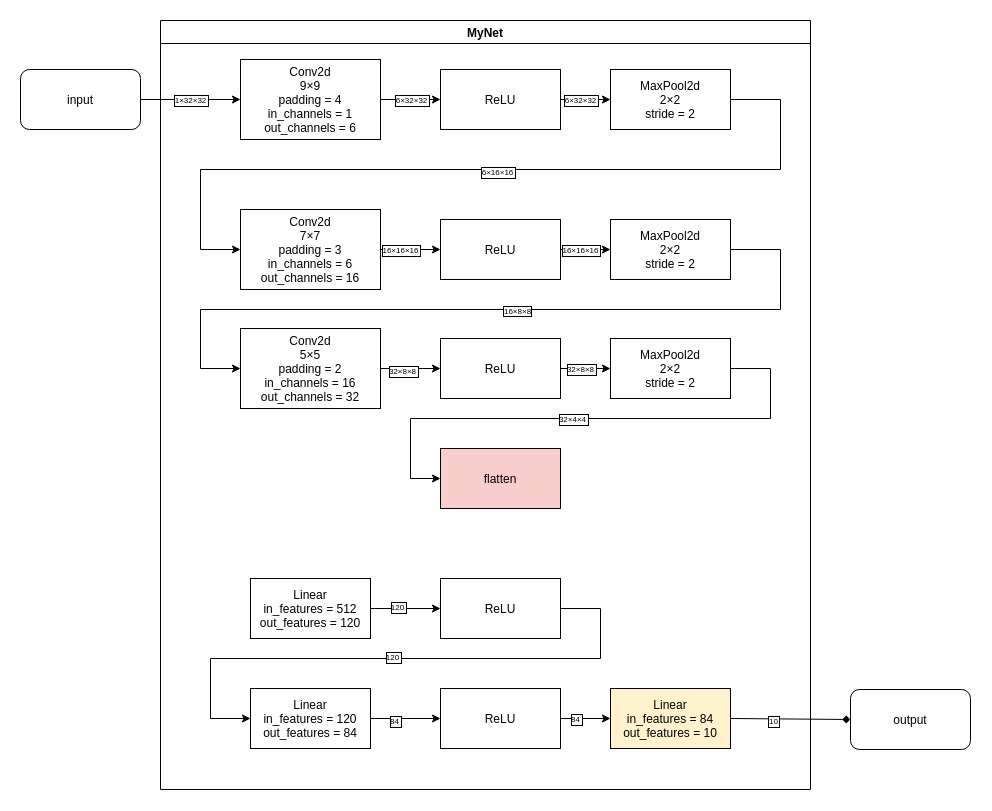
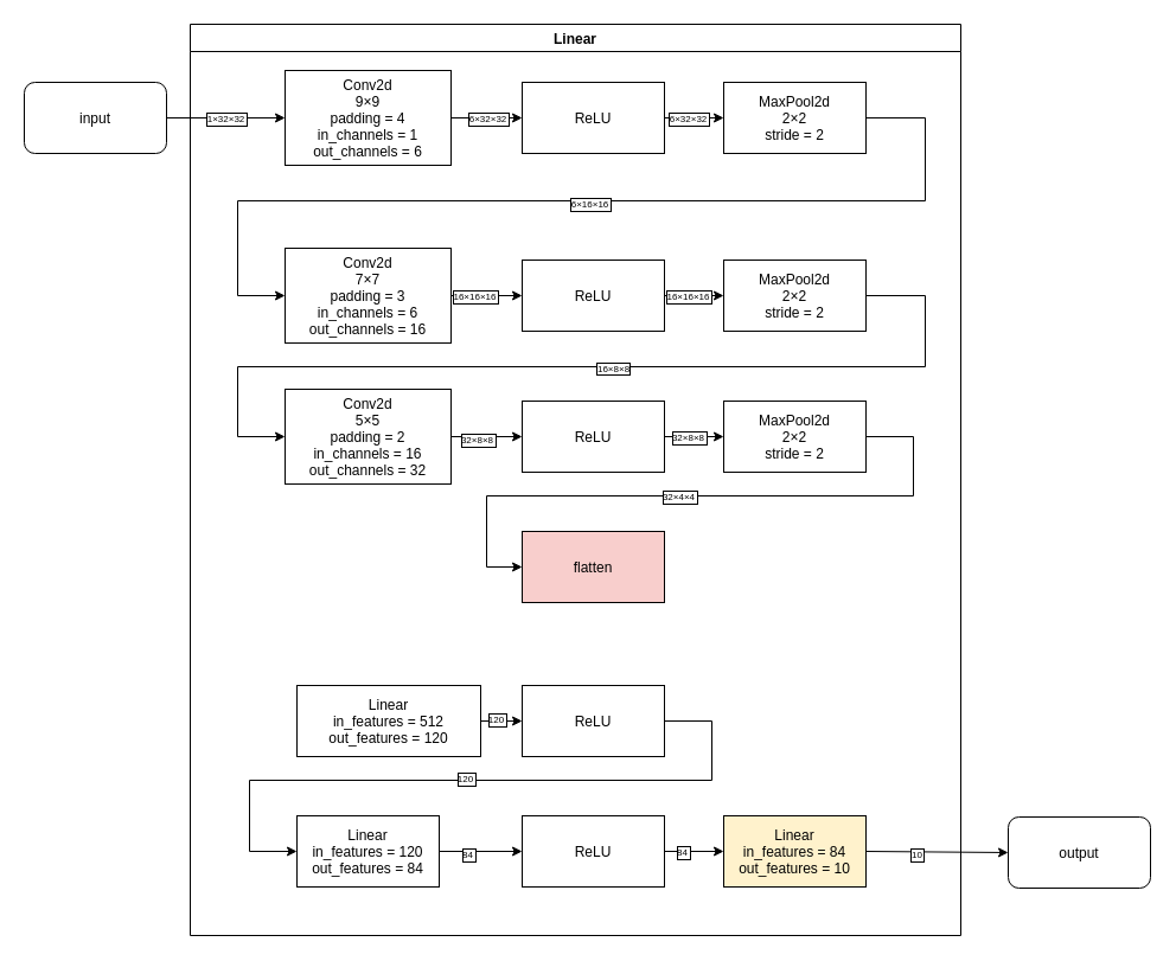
  <mxCell id="0" />
  <mxCell id="1" parent="0" />
  <mxCell id="2" value="output" style="rounded=1;swimlaneLine=1;shadow=0;" parent="1" vertex="1"><mxGeometry x="850" y="689" width="120" height="60" as="geometry" /></mxCell>
- <mxCell id="3" value="MyNet" style="swimlane;strokeColor=default;fontFamily=Helvetica;fontSize=12;fontColor=default;startSize=23;fillColor=default;swimlaneLine=1;shadow=0;" parent="1" vertex="1"><mxGeometry x="160" y="20" width="650" height="769" as="geometry"><mxRectangle x="980" y="61" width="140" height="30" as="alternateBounds" /></mxGeometry></mxCell>
+ <mxCell id="3" value="Linear" style="swimlane;strokeColor=default;fontFamily=Helvetica;fontSize=12;fontColor=default;startSize=23;fillColor=default;swimlaneLine=1;shadow=0;" parent="1" vertex="1"><mxGeometry x="160" y="20" width="650" height="769" as="geometry"><mxRectangle x="980" y="61" width="140" height="30" as="alternateBounds" /></mxGeometry></mxCell>
  <mxCell id="4" value="Conv2d&#10;9×9&#10;padding = 4&#10;in_channels = 1&#10;out_channels = 6" style="rounded=0;swimlaneLine=1;shadow=0;" parent="3" vertex="1"><mxGeometry x="80" y="39" width="140" height="80" as="geometry" /></mxCell>
  <mxCell id="5" value="ReLU" style="rounded=0;swimlaneLine=1;shadow=0;" parent="3" vertex="1"><mxGeometry x="280" y="49" width="120" height="60" as="geometry" /></mxCell>
  <mxCell id="6" value="" style="edgeStyle=none;exitX=1;exitY=0.5;exitDx=0;exitDy=0;entryX=0;entryY=0.5;entryDx=0;entryDy=0;swimlaneLine=1;shadow=0;" parent="3" source="4" target="5" edge="1"><mxGeometry relative="1" as="geometry" /></mxCell>
  <mxCell id="7" value="6×32×32" style="edgeLabel;align=center;verticalAlign=middle;resizable=0;points=[];fontSize=8;labelBorderColor=default;" parent="6" vertex="1" connectable="0"><mxGeometry x="-0.311" y="1" relative="1" as="geometry"><mxPoint x="10" y="1" as="offset" /></mxGeometry></mxCell>
  <mxCell id="8" value="MaxPool2d&#10;2×2&#10;stride = 2" style="rounded=0;swimlaneLine=1;shadow=0;" parent="3" vertex="1"><mxGeometry x="450" y="49" width="120" height="60" as="geometry" /></mxCell>
  <mxCell id="9" value="" style="edgeStyle=none;exitX=1;exitY=0.5;exitDx=0;exitDy=0;entryX=0;entryY=0.5;entryDx=0;entryDy=0;swimlaneLine=1;shadow=0;" parent="3" source="5" target="8" edge="1"><mxGeometry relative="1" as="geometry" /></mxCell>
  <mxCell id="10" value="6×32×32" style="edgeLabel;align=center;verticalAlign=middle;resizable=0;points=[];fontSize=8;labelBorderColor=default;" parent="9" vertex="1" connectable="0"><mxGeometry x="-0.542" y="1" relative="1" as="geometry"><mxPoint x="9" y="1" as="offset" /></mxGeometry></mxCell>
  <mxCell id="11" value="Conv2d&#10;7×7&#10;padding = 3&#10;in_channels = 6&#10;out_channels = 16" style="rounded=0;swimlaneLine=1;shadow=0;" parent="3" vertex="1"><mxGeometry x="80" y="189" width="140" height="80" as="geometry" /></mxCell>
  <mxCell id="12" value="" style="edgeStyle=none;exitX=1;exitY=0.5;exitDx=0;exitDy=0;entryX=0;entryY=0.5;entryDx=0;entryDy=0;rounded=0;swimlaneLine=1;shadow=0;" parent="3" source="8" target="11" edge="1"><mxGeometry relative="1" as="geometry"><Array as="points"><mxPoint x="620" y="79" /><mxPoint x="620" y="149" /><mxPoint x="40" y="149" /><mxPoint x="40" y="229" /></Array></mxGeometry></mxCell>
  <mxCell id="13" value="6×16×16" style="edgeLabel;align=center;verticalAlign=middle;resizable=0;points=[];fontSize=8;labelBorderColor=default;" parent="12" vertex="1" connectable="0"><mxGeometry x="-0.017" y="2" relative="1" as="geometry"><mxPoint as="offset" /></mxGeometry></mxCell>
  <mxCell id="14" value="ReLU" style="rounded=0;swimlaneLine=1;shadow=0;" parent="3" vertex="1"><mxGeometry x="280" y="199" width="120" height="60" as="geometry" /></mxCell>
  <mxCell id="15" value="" style="edgeStyle=none;exitX=1;exitY=0.5;exitDx=0;exitDy=0;entryX=0;entryY=0.5;entryDx=0;entryDy=0;swimlaneLine=1;shadow=0;" parent="3" source="11" target="14" edge="1"><mxGeometry relative="1" as="geometry" /></mxCell>
  <mxCell id="16" value="16×16×16" style="edgeLabel;align=center;verticalAlign=middle;resizable=0;points=[];fontSize=8;labelBorderColor=default;" parent="15" vertex="1" connectable="0"><mxGeometry x="-0.505" y="1" relative="1" as="geometry"><mxPoint x="5" y="1" as="offset" /></mxGeometry></mxCell>
  <mxCell id="17" style="edgeStyle=none;html=1;exitX=1;exitY=0.5;exitDx=0;exitDy=0;entryX=0;entryY=0.5;entryDx=0;entryDy=0;rounded=0;swimlaneLine=1;shadow=0;" parent="3" source="19" target="36" edge="1"><mxGeometry relative="1" as="geometry"><Array as="points"><mxPoint x="620" y="229" /><mxPoint x="620" y="289" /><mxPoint x="40" y="289" /><mxPoint x="40" y="348" /></Array></mxGeometry></mxCell>
  <mxCell id="18" value="16×8×8" style="edgeLabel;html=1;align=center;verticalAlign=middle;resizable=0;points=[];fontSize=8;labelBorderColor=default;" parent="17" vertex="1" connectable="0"><mxGeometry x="-0.051" y="1" relative="1" as="geometry"><mxPoint as="offset" /></mxGeometry></mxCell>
  <mxCell id="19" value="MaxPool2d&#10;2×2&#10;stride = 2" style="rounded=0;swimlaneLine=1;shadow=0;" parent="3" vertex="1"><mxGeometry x="450" y="199" width="120" height="60" as="geometry" /></mxCell>
  <mxCell id="20" value="" style="edgeStyle=none;exitX=1;exitY=0.5;exitDx=0;exitDy=0;entryX=0;entryY=0.5;entryDx=0;entryDy=0;swimlaneLine=1;shadow=0;" parent="3" source="14" target="19" edge="1"><mxGeometry relative="1" as="geometry" /></mxCell>
  <mxCell id="21" value="16×16×16" style="edgeLabel;align=center;verticalAlign=middle;resizable=0;points=[];fontSize=8;labelBorderColor=default;" parent="20" vertex="1" connectable="0"><mxGeometry x="-0.36" y="1" relative="1" as="geometry"><mxPoint x="4" y="1" as="offset" /></mxGeometry></mxCell>
  <mxCell id="22" value="flatten" style="rounded=0;swimlaneLine=1;shadow=0;fillColor=#f8cecc;" parent="3" vertex="1"><mxGeometry x="280" y="428" width="120" height="60" as="geometry" /></mxCell>
- <mxCell id="23" value="Linear&#10;in_features = 512&#10;out_features = 120" style="rounded=0;swimlaneLine=1;shadow=0;" parent="3" vertex="1"><mxGeometry x="90" y="558" width="120" height="60" as="geometry" /></mxCell>
+ <mxCell id="23" value="Linear&#10;in_features = 512&#10;out_features = 120" style="rounded=0;swimlaneLine=1;shadow=0;" parent="3" vertex="1"><mxGeometry x="90" y="558" width="155" height="60" as="geometry" /></mxCell>
  <mxCell id="24" value="Linear&#10;in_features = 120&#10;out_features = 84" style="rounded=0;swimlaneLine=1;shadow=0;" parent="3" vertex="1"><mxGeometry x="90" y="668" width="120" height="60" as="geometry" /></mxCell>
  <mxCell id="25" value="Linear&#10;in_features = 84&#10;out_features = 10" style="rounded=0;swimlaneLine=1;shadow=0;fillColor=#fff2cc;" parent="3" vertex="1"><mxGeometry x="450" y="668" width="120" height="60" as="geometry" /></mxCell>
  <mxCell id="26" value="" style="edgeStyle=none;rounded=0;exitX=1;exitY=0.5;exitDx=0;exitDy=0;entryX=0;entryY=0.5;entryDx=0;entryDy=0;swimlaneLine=1;shadow=0;" parent="3" source="28" target="24" edge="1"><mxGeometry relative="1" as="geometry"><Array as="points"><mxPoint x="440" y="588" /><mxPoint x="440" y="638" /><mxPoint x="50" y="638" /><mxPoint x="50" y="698" /></Array></mxGeometry></mxCell>
  <mxCell id="27" value="120" style="edgeLabel;align=center;verticalAlign=middle;resizable=0;points=[];fontSize=8;labelBorderColor=default;" parent="26" vertex="1" connectable="0"><mxGeometry x="0.026" y="-2" relative="1" as="geometry"><mxPoint as="offset" /></mxGeometry></mxCell>
  <mxCell id="28" value="ReLU" style="rounded=0;swimlaneLine=1;shadow=0;" parent="3" vertex="1"><mxGeometry x="280" y="558" width="120" height="60" as="geometry" /></mxCell>
  <mxCell id="29" value="" style="edgeStyle=none;rounded=0;exitX=1;exitY=0.5;exitDx=0;exitDy=0;entryX=0;entryY=0.5;entryDx=0;entryDy=0;swimlaneLine=1;shadow=0;" parent="3" source="23" target="28" edge="1"><mxGeometry relative="1" as="geometry" /></mxCell>
  <mxCell id="30" value="120" style="edgeLabel;align=center;verticalAlign=middle;resizable=0;points=[];fontSize=8;labelBorderColor=default;" parent="29" vertex="1" connectable="0"><mxGeometry x="-0.241" y="2" relative="1" as="geometry"><mxPoint as="offset" /></mxGeometry></mxCell>
  <mxCell id="31" value="" style="edgeStyle=none;rounded=0;exitX=1;exitY=0.5;exitDx=0;exitDy=0;entryX=0;entryY=0.5;entryDx=0;entryDy=0;swimlaneLine=1;shadow=0;" parent="3" source="33" target="25" edge="1"><mxGeometry relative="1" as="geometry" /></mxCell>
  <mxCell id="32" value="84" style="edgeLabel;align=center;verticalAlign=middle;resizable=0;points=[];fontSize=8;labelBorderColor=default;" parent="31" vertex="1" connectable="0"><mxGeometry x="-0.383" relative="1" as="geometry"><mxPoint as="offset" /></mxGeometry></mxCell>
  <mxCell id="33" value="ReLU" style="rounded=0;swimlaneLine=1;shadow=0;" parent="3" vertex="1"><mxGeometry x="280" y="668" width="120" height="60" as="geometry" /></mxCell>
  <mxCell id="34" value="" style="edgeStyle=none;rounded=0;exitX=1;exitY=0.5;exitDx=0;exitDy=0;entryX=0;entryY=0.5;entryDx=0;entryDy=0;swimlaneLine=1;shadow=0;" parent="3" source="24" target="33" edge="1"><mxGeometry relative="1" as="geometry" /></mxCell>
  <mxCell id="35" value="84" style="edgeLabel;align=center;verticalAlign=middle;resizable=0;points=[];fontSize=8;labelBorderColor=default;" parent="34" vertex="1" connectable="0"><mxGeometry x="-0.322" y="-2" relative="1" as="geometry"><mxPoint as="offset" /></mxGeometry></mxCell>
  <mxCell id="36" value="Conv2d&#10;5×5&#10;padding = 2&#10;in_channels = 16&#10;out_channels = 32" style="rounded=0;swimlaneLine=1;shadow=0;" parent="3" vertex="1"><mxGeometry x="80" y="308" width="140" height="80" as="geometry" /></mxCell>
  <mxCell id="37" value="ReLU" style="rounded=0;swimlaneLine=1;shadow=0;" parent="3" vertex="1"><mxGeometry x="280" y="318" width="120" height="60" as="geometry" /></mxCell>
  <mxCell id="38" value="" style="edgeStyle=none;exitX=1;exitY=0.5;exitDx=0;exitDy=0;entryX=0;entryY=0.5;entryDx=0;entryDy=0;swimlaneLine=1;shadow=0;" parent="3" source="36" target="37" edge="1"><mxGeometry relative="1" as="geometry" /></mxCell>
  <mxCell id="39" value="32×8×8" style="edgeLabel;align=center;verticalAlign=middle;resizable=0;points=[];fontSize=8;labelBorderColor=default;" parent="38" vertex="1" connectable="0"><mxGeometry x="-0.276" y="-2" relative="1" as="geometry"><mxPoint as="offset" /></mxGeometry></mxCell>
  <mxCell id="40" value="" style="edgeStyle=none;exitX=1;exitY=0.5;exitDx=0;exitDy=0;entryX=0;entryY=0.5;entryDx=0;entryDy=0;rounded=0;swimlaneLine=1;shadow=0;" parent="3" source="42" target="22" edge="1"><mxGeometry relative="1" as="geometry"><Array as="points"><mxPoint x="610" y="348" /><mxPoint x="610" y="398" /><mxPoint x="250" y="398" /><mxPoint x="250" y="458" /></Array></mxGeometry></mxCell>
  <mxCell id="41" value="32×4×4" style="edgeLabel;align=center;verticalAlign=middle;resizable=0;points=[];fontSize=8;labelBorderColor=default;" parent="40" vertex="1" connectable="0"><mxGeometry x="0.067" relative="1" as="geometry"><mxPoint as="offset" /></mxGeometry></mxCell>
  <mxCell id="42" value="MaxPool2d&#10;2×2&#10;stride = 2" style="rounded=0;swimlaneLine=1;shadow=0;" parent="3" vertex="1"><mxGeometry x="450" y="318" width="120" height="60" as="geometry" /></mxCell>
  <mxCell id="43" value="" style="edgeStyle=none;exitX=1;exitY=0.5;exitDx=0;exitDy=0;entryX=0;entryY=0.5;entryDx=0;entryDy=0;swimlaneLine=1;shadow=0;" parent="3" source="37" target="42" edge="1"><mxGeometry relative="1" as="geometry" /></mxCell>
  <mxCell id="44" value="32×8×8" style="edgeLabel;align=center;verticalAlign=middle;resizable=0;points=[];fontSize=8;labelBorderColor=default;" parent="43" vertex="1" connectable="0"><mxGeometry x="-0.451" y="2" relative="1" as="geometry"><mxPoint x="6" y="2" as="offset" /></mxGeometry></mxCell>
  <mxCell id="45" value="" style="edgeStyle=none;rounded=0;exitX=1;exitY=0.5;exitDx=0;exitDy=0;entryX=0;entryY=0.5;entryDx=0;entryDy=0;fontFamily=Helvetica;fontSize=12;fontColor=default;startSize=23;swimlaneLine=1;shadow=0;" parent="1" source="47" target="4" edge="1"><mxGeometry relative="1" as="geometry" /></mxCell>
  <mxCell id="46" value="1×32×32" style="edgeLabel;align=center;verticalAlign=middle;resizable=0;points=[];labelBorderColor=default;fontSize=8;" parent="45" vertex="1" connectable="0"><mxGeometry x="-0.373" y="-1" relative="1" as="geometry"><mxPoint x="19" y="-1" as="offset" /></mxGeometry></mxCell>
  <mxCell id="47" value="input" style="rounded=1;swimlaneLine=1;shadow=0;" parent="1" vertex="1"><mxGeometry x="20" y="69" width="120" height="60" as="geometry" /></mxCell>
- <mxCell id="48" value="" style="edgeStyle=none;rounded=0;exitX=1;exitY=0.5;exitDx=0;exitDy=0;entryX=0;entryY=0.5;entryDx=0;entryDy=0;fontFamily=Helvetica;fontSize=12;fontColor=default;startSize=23;swimlaneLine=1;shadow=0;endArrow=diamond;" parent="1" source="25" target="2" edge="1"><mxGeometry relative="1" as="geometry" /></mxCell>
+ <mxCell id="48" value="" style="edgeStyle=none;rounded=0;exitX=1;exitY=0.5;exitDx=0;exitDy=0;entryX=0;entryY=0.5;entryDx=0;entryDy=0;fontFamily=Helvetica;fontSize=12;fontColor=default;startSize=23;swimlaneLine=1;shadow=0;" parent="1" source="25" target="2" edge="1"><mxGeometry relative="1" as="geometry" /></mxCell>
  <mxCell id="49" value="10" style="edgeLabel;align=center;verticalAlign=middle;resizable=0;points=[];fontSize=8;labelBorderColor=default;" parent="48" vertex="1" connectable="0"><mxGeometry x="-0.29" y="-2" relative="1" as="geometry"><mxPoint as="offset" /></mxGeometry></mxCell>
